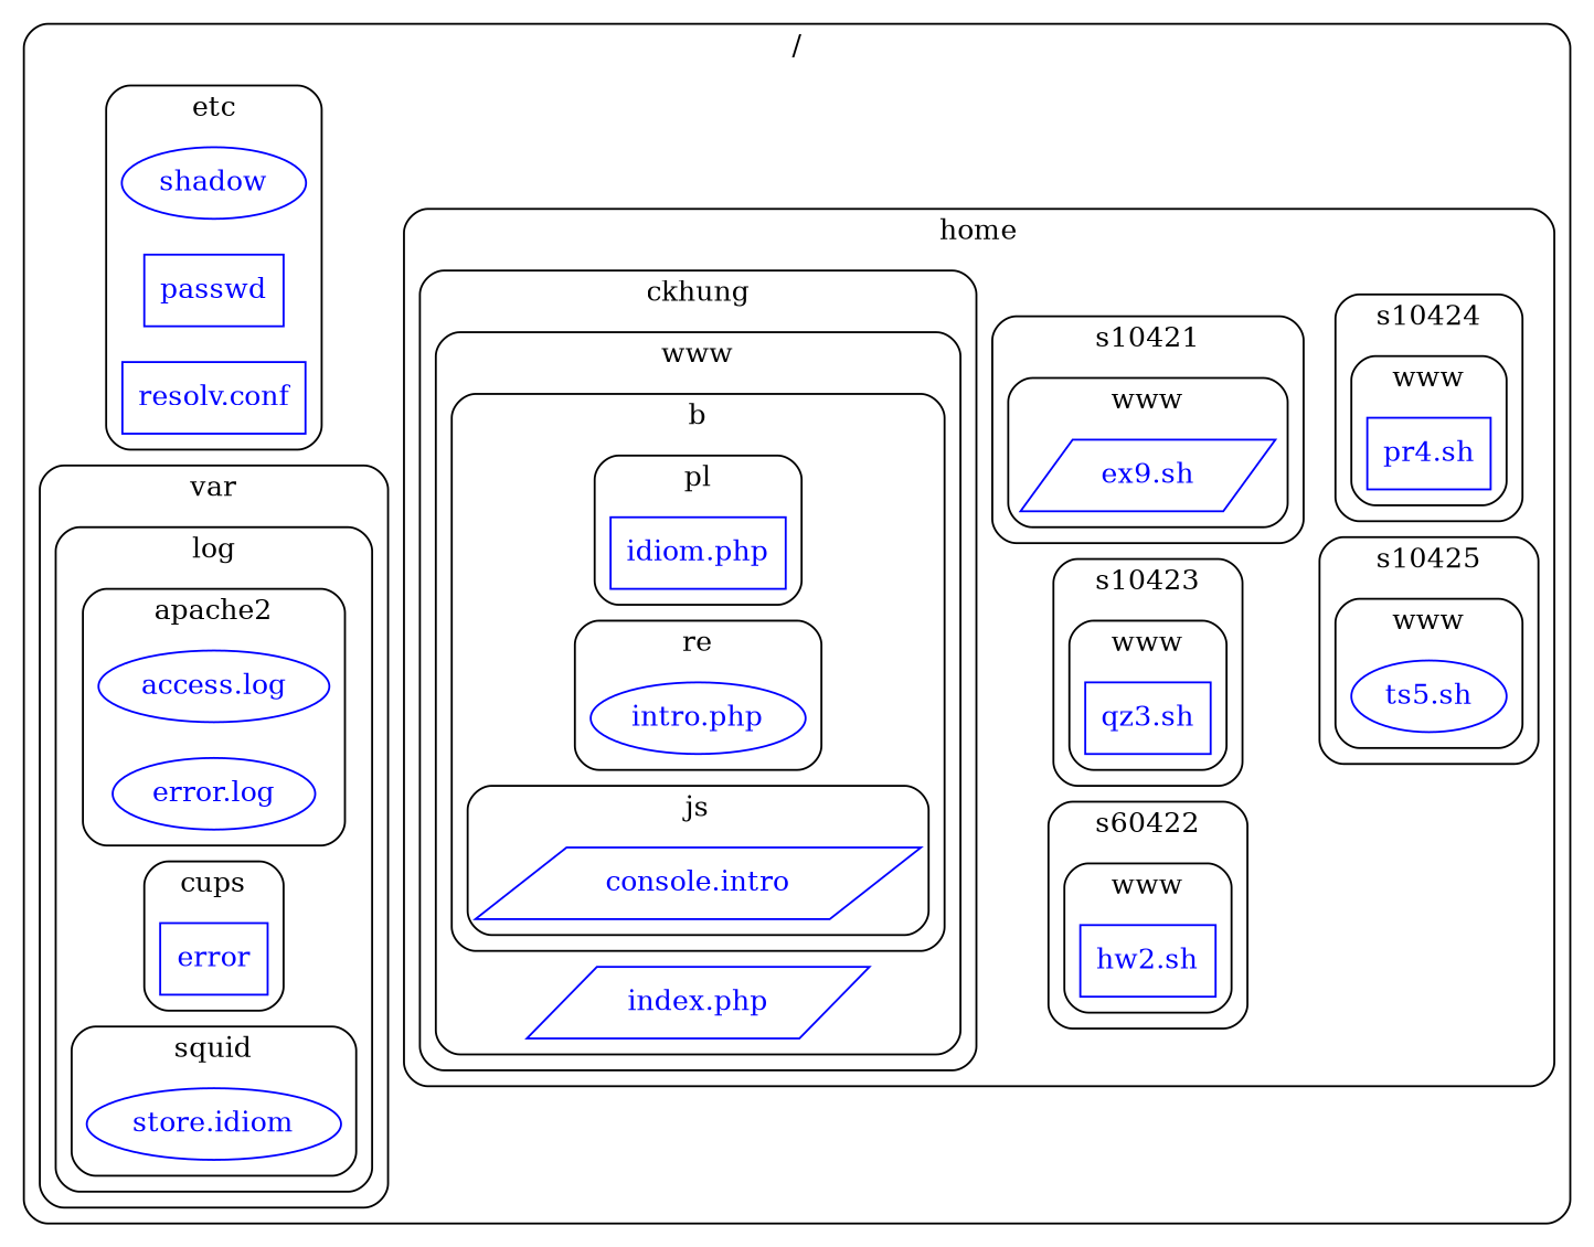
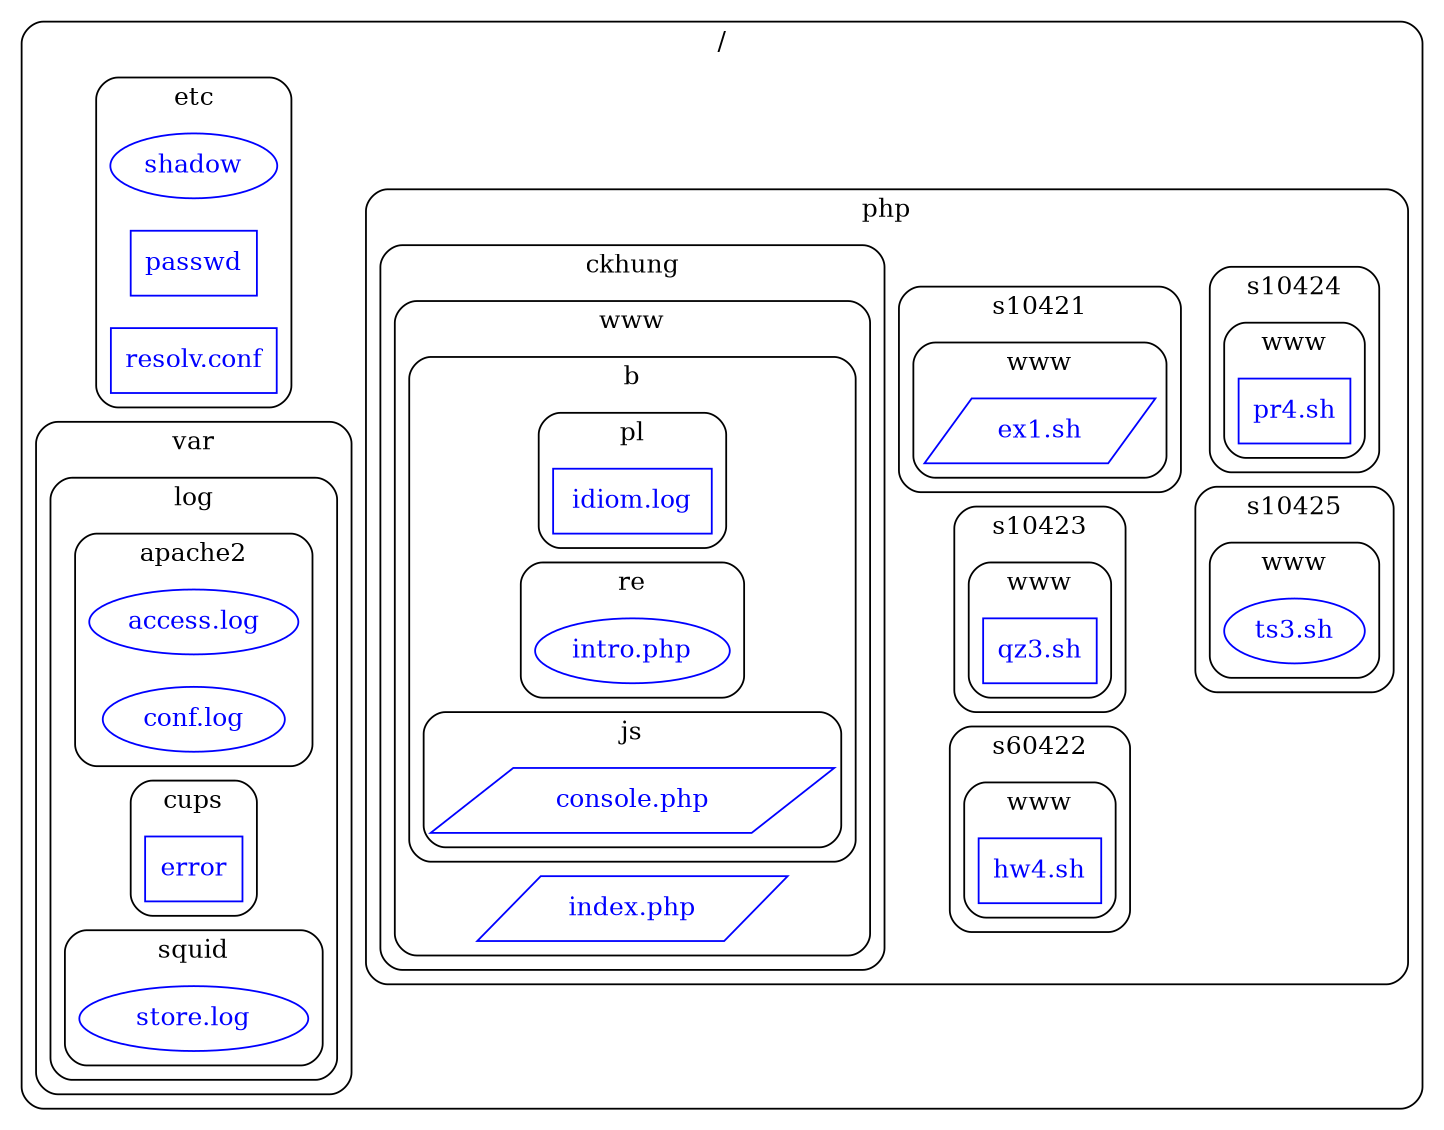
  digraph {
    rankdir=LR
    shape=folder
    style=rounded
    node [color=blue fontcolor=blue shape=box]
    edge [style=invis]
    n1 [label=shadow shape=ellipse]
    n2 [label=passwd]
    n3 [label="resolv.conf"]
    n4 [label="access.log" shape=ellipse]
-   n5 [label="error.log" shape=ellipse]
+   n5 [label="conf.log" shape=ellipse]
    n6 [label=error]
-   n7 [label="store.idiom" shape=ellipse]
-   n8 [label="hw2.sh"]
+   n7 [label="store.log" shape=ellipse]
+   n8 [label="hw4.sh"]
    n9 [label="qz3.sh"]
-   n10 [label="ex9.sh" shape=parallelogram]
-   n11 [label="ts5.sh" shape=ellipse]
+   n10 [label="ex1.sh" shape=parallelogram]
+   n11 [label="ts3.sh" shape=ellipse]
    n12 [label="pr4.sh"]
-   n13 [label="idiom.php"]
+   n13 [label="idiom.log"]
    n14 [label="intro.php" shape=ellipse]
-   n15 [label="console.intro" shape=parallelogram]
+   n15 [label="console.php" shape=parallelogram]
    n16 [label="index.php" shape=parallelogram]
    subgraph cluster_1 {
      label="/"
      subgraph cluster_2 {
        label=etc
        n1
        n2
        n3
      }
      subgraph cluster_3 {
        label=var
        subgraph cluster_4 {
          label=log
          subgraph cluster_5 {
            label=apache2
            n4
            n5
          }
          subgraph cluster_6 {
            label=cups
            n6
          }
          subgraph cluster_7 {
            label=squid
            n7
          }
        }
      }
      subgraph cluster_8 {
-       label=home
+       label=php
        subgraph cluster_9 {
          label=s60422
          subgraph cluster_10 {
            label=www
            n8
          }
        }
        subgraph cluster_11 {
          label=s10423
          subgraph cluster_12 {
            label=www
            n9
          }
        }
        subgraph cluster_13 {
          label=s10421
          subgraph cluster_14 {
            label=www
            n10
          }
        }
        subgraph cluster_15 {
          label=s10425
          subgraph cluster_16 {
            label=www
            n11
          }
        }
        subgraph cluster_17 {
          label=s10424
          subgraph cluster_18 {
            label=www
            n12
          }
        }
        subgraph cluster_19 {
          label=ckhung
          subgraph cluster_20 {
            label=www
            n16
            subgraph cluster_21 {
              label=b
              subgraph cluster_22 {
                label=pl
                n13
              }
              subgraph cluster_23 {
                label=re
                n14
              }
              subgraph cluster_24 {
                label=js
                n15
              }
            }
          }
        }
      }
    }
    n2 -> n14
    n7 -> n14
    n10 -> n11
    n10 -> n12
    n14 -> n8
    n14 -> n9
    n14 -> n10
  }
